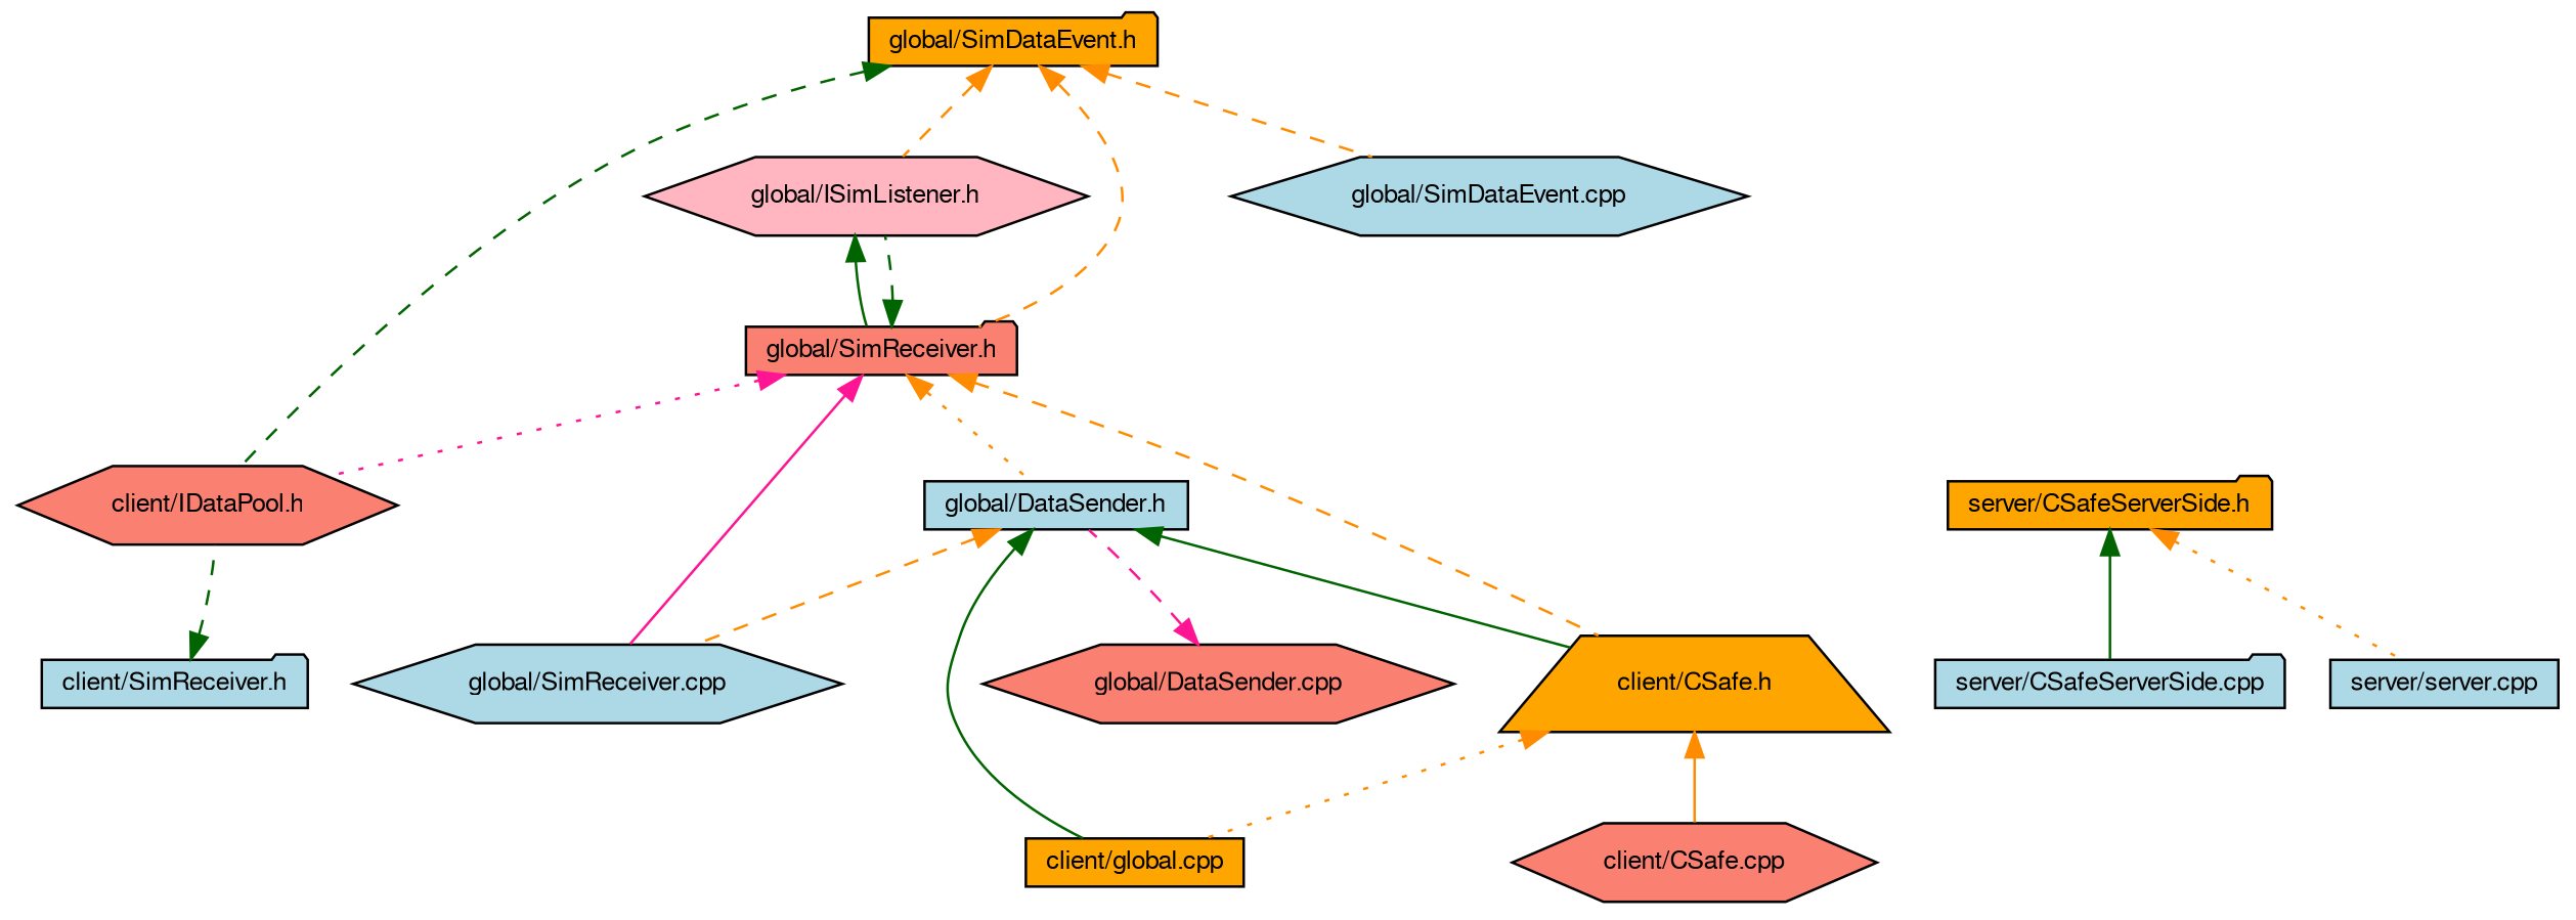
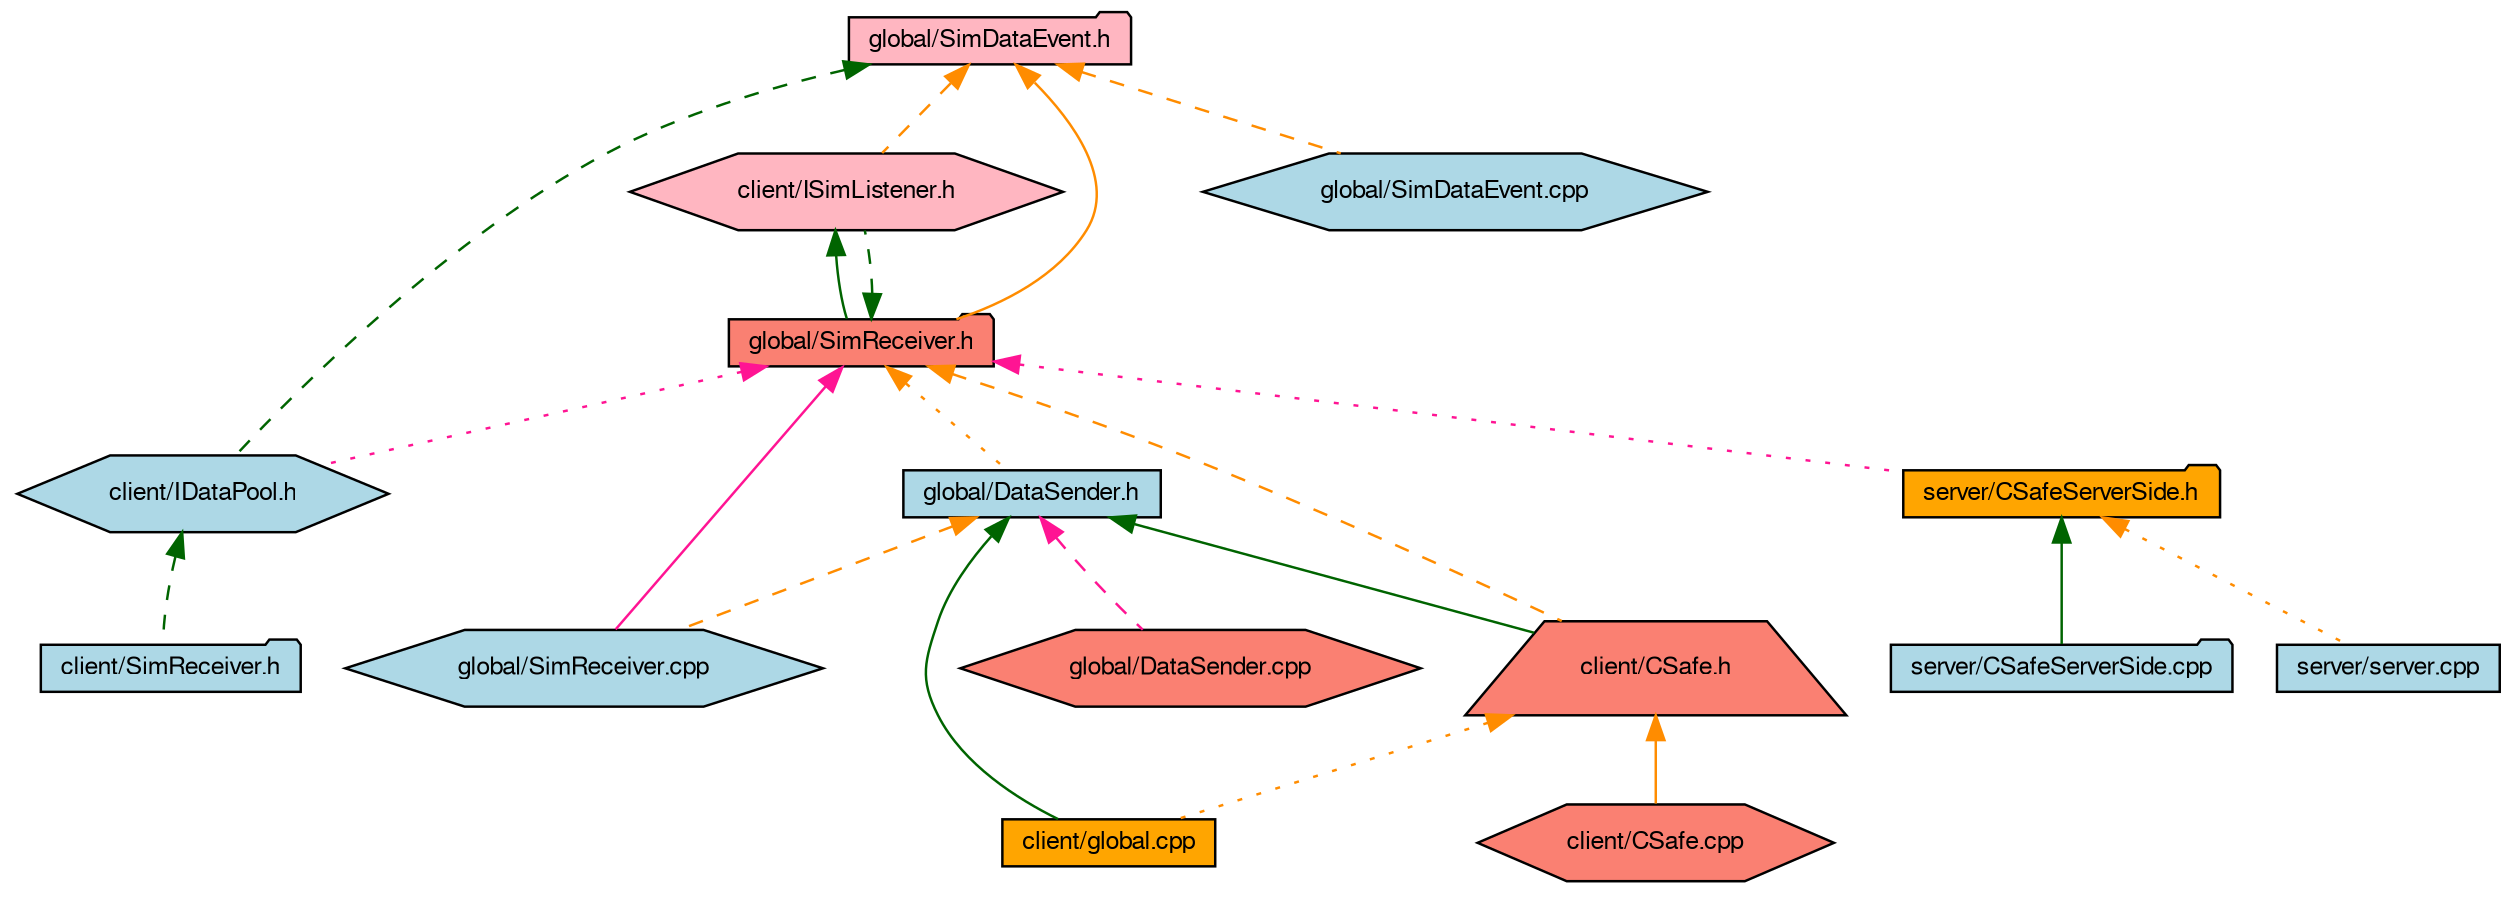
  digraph {
    node [color=black fillcolor=lightblue fontname=FreeSans fontsize=10 shape=hexagon style=filled]
    edge [color=darkorange dir=back fontname=FreeSans fontsize=10 labelfontname=FreeSans labelfontsize=10 style=dashed]
-   n1 [fillcolor=orange fontcolor=black height=0.2 label="global/SimDataEvent.h" shape=folder width=0.4]
-   n2 [fillcolor=salmon height=0.2 label="client/IDataPool.h" width=0.4]
-   n3 [fillcolor=lightpink height=0.2 label="global/ISimListener.h" width=0.4]
+   n1 [fillcolor=lightpink fontcolor=black height=0.2 label="global/SimDataEvent.h" shape=folder width=0.4]
+   n2 [height=0.2 label="client/IDataPool.h" width=0.4]
+   n3 [fillcolor=lightpink height=0.2 label="client/ISimListener.h" width=0.4]
    n4 [fillcolor=salmon height=0.2 label="global/SimReceiver.h" shape=folder width=0.4]
    n5 [height=0.2 label="global/SimDataEvent.cpp" width=0.4]
    n6 [height=0.2 label="client/SimReceiver.h" shape=folder width=0.4]
-   n7 [fillcolor=orange height=0.2 label="client/CSafe.h" shape=trapezium width=0.4]
+   n7 [fillcolor=salmon height=0.2 label="client/CSafe.h" shape=trapezium width=0.4]
    n8 [height=0.2 label="global/DataSender.h" shape=box width=0.4]
    n9 [height=0.2 label="global/SimReceiver.cpp" width=0.4]
    n10 [fillcolor=orange height=0.2 label="server/CSafeServerSide.h" shape=folder width=0.4]
    n11 [fillcolor=orange height=0.2 label="client/global.cpp" shape=box width=0.4]
    n12 [fillcolor=salmon height=0.2 label="client/CSafe.cpp" width=0.4]
    n13 [fillcolor=salmon height=0.2 label="global/DataSender.cpp" width=0.4]
    n14 [height=0.2 label="server/CSafeServerSide.cpp" shape=folder width=0.4]
    n15 [height=0.2 label="server/server.cpp" shape=box width=0.4]
    n1 -> n2 [color=darkgreen]
    n1 -> n3
-   n1 -> n4
+   n1 -> n4 [style=solid]
    n1 -> n5
-   n6 -> n2 [color=darkgreen]
+   n2 -> n6 [color=darkgreen]
    n3 -> n4 [color=darkgreen style=solid]
    n4 -> n2 [color=deeppink style=dotted]
    n4 -> n3 [color=darkgreen]
    n4 -> n7
    n4 -> n8 [style=dotted]
    n4 -> n9 [color=deeppink style=solid]
+   n4 -> n10 [color=deeppink style=dotted]
    n7 -> n11 [style=dotted]
    n7 -> n12 [style=solid]
    n8 -> n7 [color=darkgreen style=solid]
    n8 -> n9
    n8 -> n11 [color=darkgreen style=solid]
-   n13 -> n8 [color=deeppink]
+   n8 -> n13 [color=deeppink]
    n10 -> n14 [color=darkgreen style=solid]
    n10 -> n15 [style=dotted]
  }
